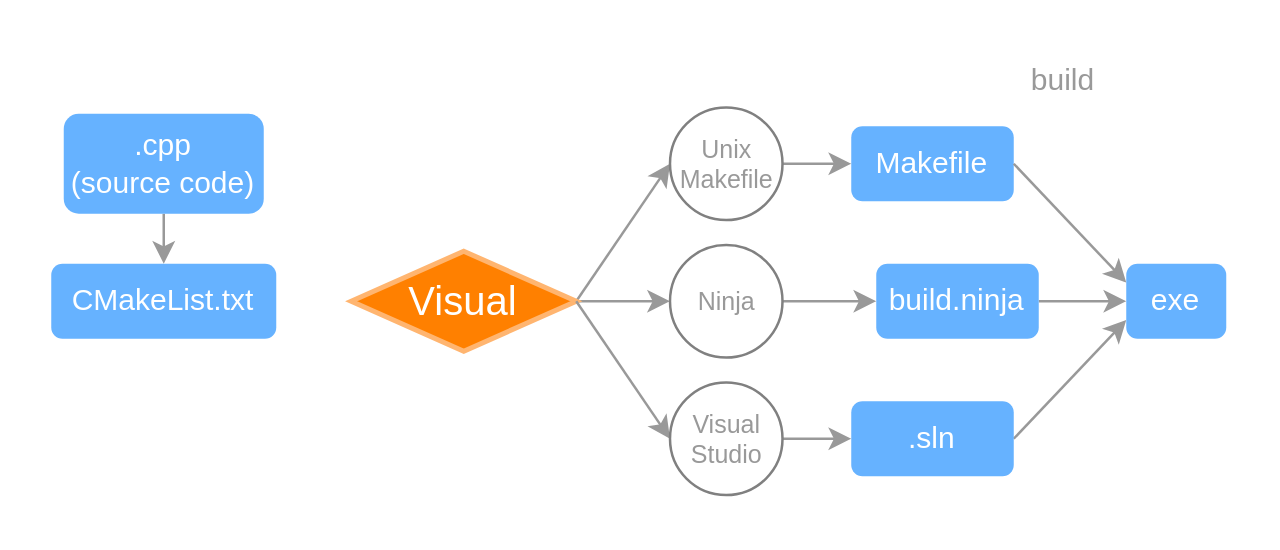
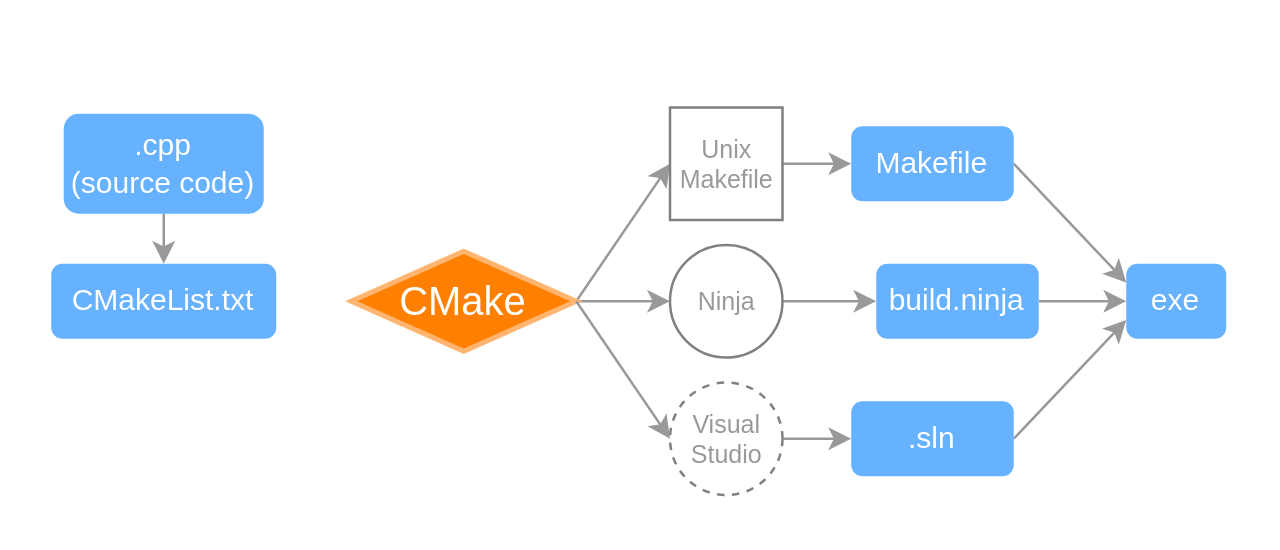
  <mxCell id="0" />
  <mxCell id="1" parent="0" />
  <mxCell id="2" style="edgeStyle=none;shape=connector;rounded=0;orthogonalLoop=1;jettySize=auto;html=1;exitX=0.5;exitY=1;exitDx=0;exitDy=0;entryX=0.5;entryY=0;entryDx=0;entryDy=0;strokeColor=#999999;align=center;verticalAlign=middle;fontFamily=Helvetica;fontSize=16;fontColor=#B3B3B3;labelBackgroundColor=none;endArrow=classic;" edge="1" parent="1" source="3" target="4"><mxGeometry relative="1" as="geometry" /></mxCell>
  <mxCell id="3" value=".cpp&lt;div&gt;(source code)&lt;/div&gt;" style="rounded=1;whiteSpace=wrap;html=1;fillColor=#66B2FF;strokeColor=none;fontColor=#FFFFFF;fontSize=12;" vertex="1" parent="1"><mxGeometry x="25" y="45" width="80" height="40" as="geometry" /></mxCell>
  <mxCell id="4" value="CMakeList.txt" style="rounded=1;whiteSpace=wrap;html=1;fillColor=#66B2FF;strokeColor=none;fontColor=#FFFFFF;fontSize=12;" vertex="1" parent="1"><mxGeometry x="20" y="105" width="90" height="30" as="geometry" /></mxCell>
  <mxCell id="5" value="Makefile" style="rounded=1;whiteSpace=wrap;html=1;fillColor=#66B2FF;strokeColor=none;fontColor=#FFFFFF;fontSize=12;" vertex="1" parent="1"><mxGeometry x="340" y="50" width="65" height="30" as="geometry" /></mxCell>
  <mxCell id="6" style="edgeStyle=none;shape=connector;rounded=0;orthogonalLoop=1;jettySize=auto;html=1;exitX=1;exitY=0.5;exitDx=0;exitDy=0;strokeColor=#999999;align=center;verticalAlign=middle;fontFamily=Helvetica;fontSize=16;fontColor=#FFFFFF;labelBackgroundColor=default;endArrow=classic;entryX=0;entryY=0.5;entryDx=0;entryDy=0;" edge="1" parent="1" source="7" target="20"><mxGeometry relative="1" as="geometry"><mxPoint x="485" y="120" as="targetPoint" /></mxGeometry></mxCell>
  <mxCell id="7" value="build.ninja" style="rounded=1;whiteSpace=wrap;html=1;fillColor=#66B2FF;strokeColor=none;fontColor=#FFFFFF;fontSize=12;" vertex="1" parent="1"><mxGeometry x="350" y="105" width="65" height="30" as="geometry" /></mxCell>
  <mxCell id="8" style="edgeStyle=none;shape=connector;rounded=0;orthogonalLoop=1;jettySize=auto;html=1;exitX=1;exitY=0.5;exitDx=0;exitDy=0;entryX=0;entryY=0.75;entryDx=0;entryDy=0;strokeColor=#999999;align=center;verticalAlign=middle;fontFamily=Helvetica;fontSize=16;fontColor=#FFFFFF;labelBackgroundColor=default;endArrow=classic;" edge="1" parent="1" source="9" target="20"><mxGeometry relative="1" as="geometry" /></mxCell>
  <mxCell id="9" value=".sln" style="rounded=1;whiteSpace=wrap;html=1;fillColor=#66B2FF;strokeColor=none;fontColor=#FFFFFF;fontSize=12;" vertex="1" parent="1"><mxGeometry x="340" y="160" width="65" height="30" as="geometry" /></mxCell>
  <mxCell id="10" style="shape=connector;rounded=0;orthogonalLoop=1;jettySize=auto;html=1;exitX=1;exitY=0.5;exitDx=0;exitDy=0;exitPerimeter=0;entryX=0;entryY=0.5;entryDx=0;entryDy=0;strokeColor=#999999;align=center;verticalAlign=middle;fontFamily=Helvetica;fontSize=16;fontColor=#FFFFFF;labelBackgroundColor=default;endArrow=classic;" edge="1" parent="1" source="13" target="15"><mxGeometry relative="1" as="geometry" /></mxCell>
  <mxCell id="11" style="edgeStyle=orthogonalEdgeStyle;shape=connector;rounded=0;orthogonalLoop=1;jettySize=auto;html=1;exitX=1;exitY=0.5;exitDx=0;exitDy=0;exitPerimeter=0;strokeColor=#999999;align=center;verticalAlign=middle;fontFamily=Helvetica;fontSize=16;fontColor=#FFFFFF;labelBackgroundColor=default;endArrow=classic;" edge="1" parent="1" source="13" target="17"><mxGeometry relative="1" as="geometry" /></mxCell>
  <mxCell id="12" style="shape=connector;rounded=0;orthogonalLoop=1;jettySize=auto;html=1;exitX=1;exitY=0.5;exitDx=0;exitDy=0;exitPerimeter=0;entryX=0;entryY=0.5;entryDx=0;entryDy=0;strokeColor=#999999;align=center;verticalAlign=middle;fontFamily=Helvetica;fontSize=16;fontColor=#FFFFFF;labelBackgroundColor=default;endArrow=classic;" edge="1" parent="1" source="19" target="9"><mxGeometry relative="1" as="geometry" /></mxCell>
- <mxCell id="13" value="Visual" style="strokeWidth=2;html=1;shape=mxgraph.flowchart.decision;whiteSpace=wrap;rounded=1;align=center;verticalAlign=middle;fontFamily=Helvetica;fontSize=16;fontColor=#FFFFFF;fillColor=#FF8000;strokeColor=#FFB570;" vertex="1" parent="1"><mxGeometry x="140" y="100" width="90" height="40" as="geometry" /></mxCell>
+ <mxCell id="13" value="CMake" style="strokeWidth=2;html=1;shape=mxgraph.flowchart.decision;whiteSpace=wrap;rounded=1;align=center;verticalAlign=middle;fontFamily=Helvetica;fontSize=16;fontColor=#FFFFFF;fillColor=#FF8000;strokeColor=#FFB570;" vertex="1" parent="1"><mxGeometry x="140" y="100" width="90" height="40" as="geometry" /></mxCell>
  <mxCell id="14" style="edgeStyle=orthogonalEdgeStyle;shape=connector;rounded=0;orthogonalLoop=1;jettySize=auto;html=1;exitX=1;exitY=0.5;exitDx=0;exitDy=0;entryX=0;entryY=0.5;entryDx=0;entryDy=0;strokeColor=#999999;align=center;verticalAlign=middle;fontFamily=Helvetica;fontSize=16;fontColor=#FFFFFF;labelBackgroundColor=default;endArrow=classic;" edge="1" parent="1" source="15" target="5"><mxGeometry relative="1" as="geometry" /></mxCell>
- <mxCell id="15" value="&lt;font style=&quot;font-size: 10px;&quot;&gt;Unix&lt;/font&gt;&lt;div style=&quot;font-size: 10px;&quot;&gt;&lt;font style=&quot;font-size: 10px;&quot;&gt;Makefile&lt;/font&gt;&lt;/div&gt;" style="ellipse;whiteSpace=wrap;html=1;aspect=fixed;rounded=1;align=center;verticalAlign=middle;fontFamily=Helvetica;fontSize=10;fontColor=#999999;labelBackgroundColor=none;fillColor=none;strokeColor=#808080;" vertex="1" parent="1"><mxGeometry x="267.5" y="42.5" width="45" height="45" as="geometry" /></mxCell>
+ <mxCell id="15" value="&lt;font style=&quot;font-size: 10px;&quot;&gt;Unix&lt;/font&gt;&lt;div style=&quot;font-size: 10px;&quot;&gt;&lt;font style=&quot;font-size: 10px;&quot;&gt;Makefile&lt;/font&gt;&lt;/div&gt;" style="whiteSpace=wrap;html=1;aspect=fixed;align=center;verticalAlign=middle;fontFamily=Helvetica;fontSize=10;fontColor=#999999;labelBackgroundColor=none;fillColor=none;strokeColor=#808080;rounded=0;" vertex="1" parent="1"><mxGeometry x="267.5" y="42.5" width="45" height="45" as="geometry" /></mxCell>
  <mxCell id="16" style="edgeStyle=orthogonalEdgeStyle;shape=connector;rounded=0;orthogonalLoop=1;jettySize=auto;html=1;exitX=1;exitY=0.5;exitDx=0;exitDy=0;entryX=0;entryY=0.5;entryDx=0;entryDy=0;strokeColor=#999999;align=center;verticalAlign=middle;fontFamily=Helvetica;fontSize=16;fontColor=#FFFFFF;labelBackgroundColor=default;endArrow=classic;" edge="1" parent="1" source="17" target="7"><mxGeometry relative="1" as="geometry" /></mxCell>
  <mxCell id="17" value="Ninja" style="ellipse;whiteSpace=wrap;html=1;aspect=fixed;rounded=1;align=center;verticalAlign=middle;fontFamily=Helvetica;fontSize=10;fontColor=#999999;labelBackgroundColor=none;fillColor=none;strokeColor=#808080;" vertex="1" parent="1"><mxGeometry x="267.5" y="97.5" width="45" height="45" as="geometry" /></mxCell>
  <mxCell id="18" value="" style="shape=connector;rounded=0;orthogonalLoop=1;jettySize=auto;html=1;exitX=1;exitY=0.5;exitDx=0;exitDy=0;exitPerimeter=0;entryX=0;entryY=0.5;entryDx=0;entryDy=0;strokeColor=#999999;align=center;verticalAlign=middle;fontFamily=Helvetica;fontSize=16;fontColor=#FFFFFF;labelBackgroundColor=default;endArrow=classic;" edge="1" parent="1" source="13" target="19"><mxGeometry relative="1" as="geometry"><mxPoint x="180" y="120" as="sourcePoint" /><mxPoint x="310" y="200" as="targetPoint" /></mxGeometry></mxCell>
- <mxCell id="19" value="Visual&lt;div style=&quot;font-size: 10px;&quot;&gt;Studio&lt;/div&gt;" style="ellipse;whiteSpace=wrap;html=1;aspect=fixed;rounded=1;align=center;verticalAlign=middle;fontFamily=Helvetica;fontSize=10;fontColor=#999999;labelBackgroundColor=none;fillColor=none;strokeColor=#808080;" vertex="1" parent="1"><mxGeometry x="267.5" y="152.5" width="45" height="45" as="geometry" /></mxCell>
+ <mxCell id="19" value="Visual&lt;div style=&quot;font-size: 10px;&quot;&gt;Studio&lt;/div&gt;" style="ellipse;whiteSpace=wrap;html=1;aspect=fixed;rounded=1;align=center;verticalAlign=middle;fontFamily=Helvetica;fontSize=10;fontColor=#999999;labelBackgroundColor=none;fillColor=none;strokeColor=#808080;dashed=1;" vertex="1" parent="1"><mxGeometry x="267.5" y="152.5" width="45" height="45" as="geometry" /></mxCell>
  <mxCell id="20" value="exe" style="rounded=1;whiteSpace=wrap;html=1;fillColor=#66B2FF;strokeColor=none;fontColor=#FFFFFF;fontSize=12;" vertex="1" parent="1"><mxGeometry x="450" y="105" width="40" height="30" as="geometry" /></mxCell>
  <mxCell id="21" style="shape=connector;rounded=0;orthogonalLoop=1;jettySize=auto;html=1;exitX=1;exitY=0.5;exitDx=0;exitDy=0;strokeColor=#999999;align=center;verticalAlign=middle;fontFamily=Helvetica;fontSize=16;fontColor=#FFFFFF;labelBackgroundColor=default;endArrow=classic;entryX=0;entryY=0.25;entryDx=0;entryDy=0;" edge="1" parent="1" source="5" target="20"><mxGeometry relative="1" as="geometry"><mxPoint x="225" y="130" as="sourcePoint" /><mxPoint x="255" y="75" as="targetPoint" /></mxGeometry></mxCell>
- <mxCell id="22" value="&lt;font style=&quot;font-size: 12px;&quot;&gt;build&lt;/font&gt;" style="text;html=1;align=center;verticalAlign=middle;whiteSpace=wrap;rounded=0;fontFamily=Helvetica;fontSize=16;fontColor=#999999;labelBackgroundColor=none;" vertex="1" parent="1"><mxGeometry x="405" y="20" width="40" height="20" as="geometry" /></mxCell>
